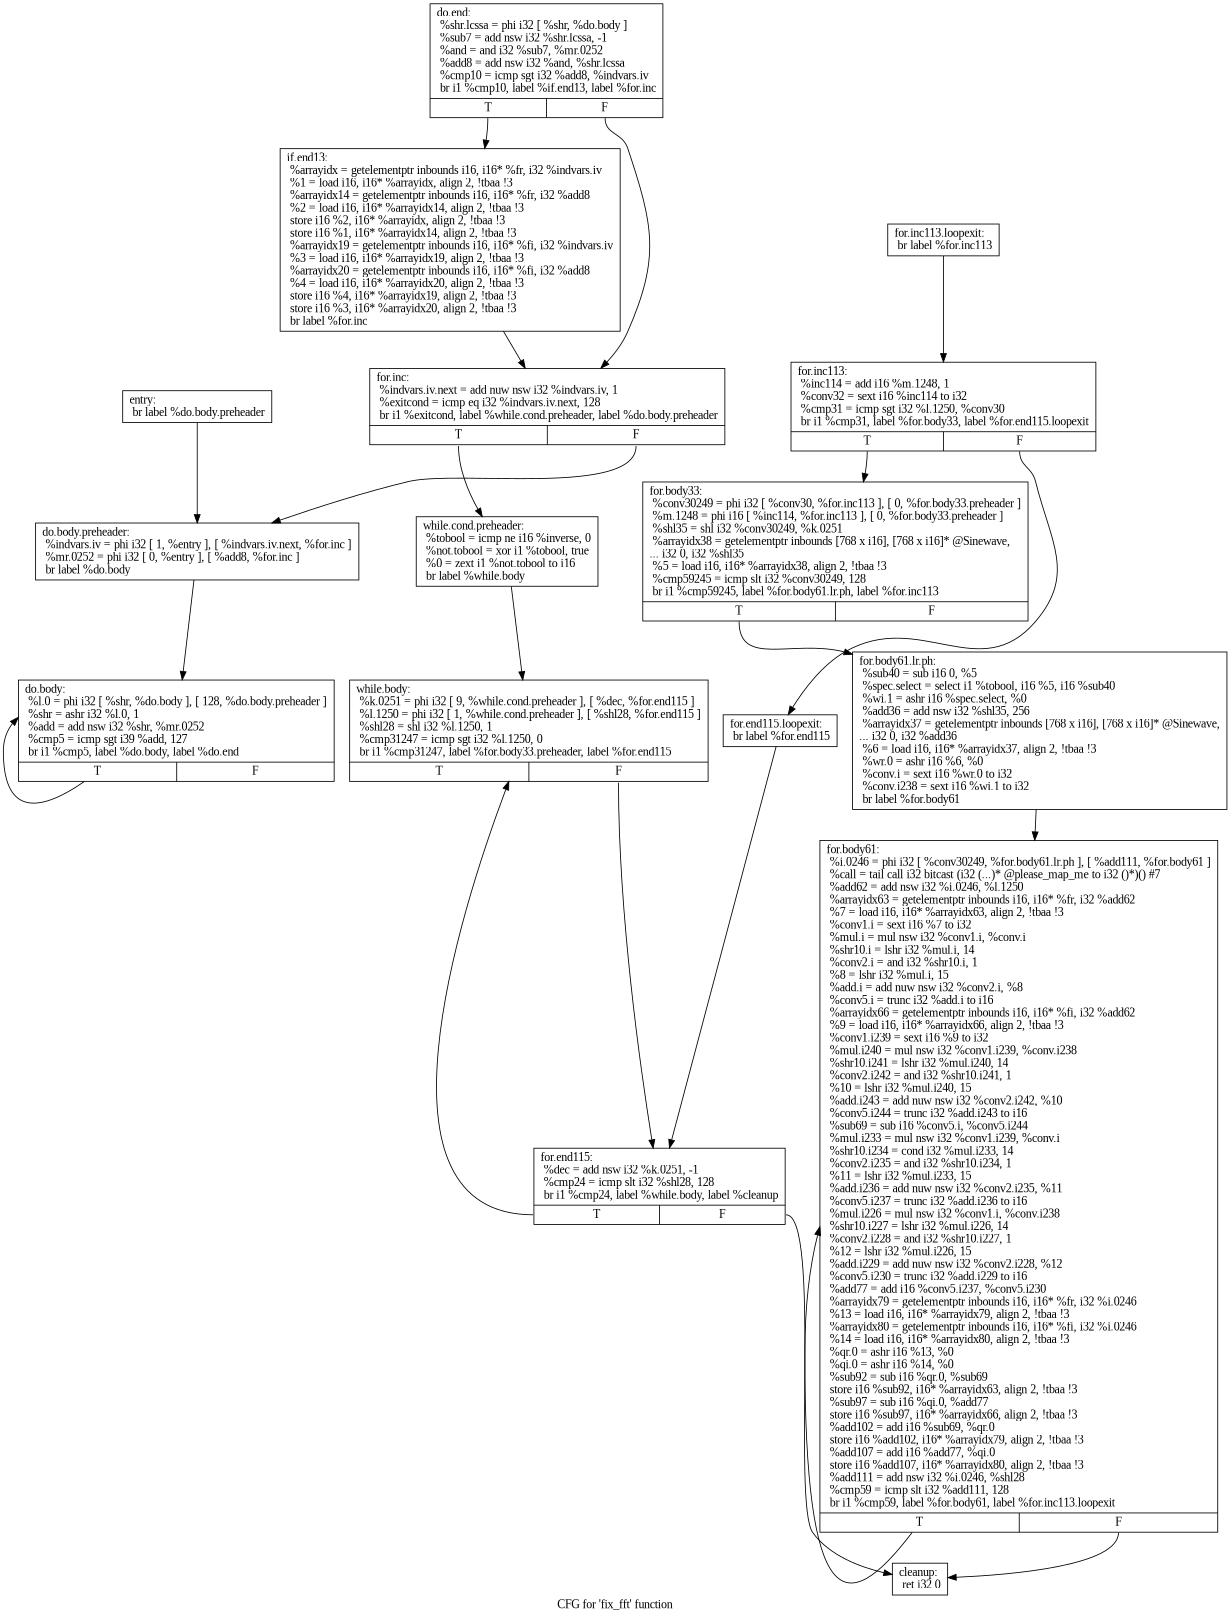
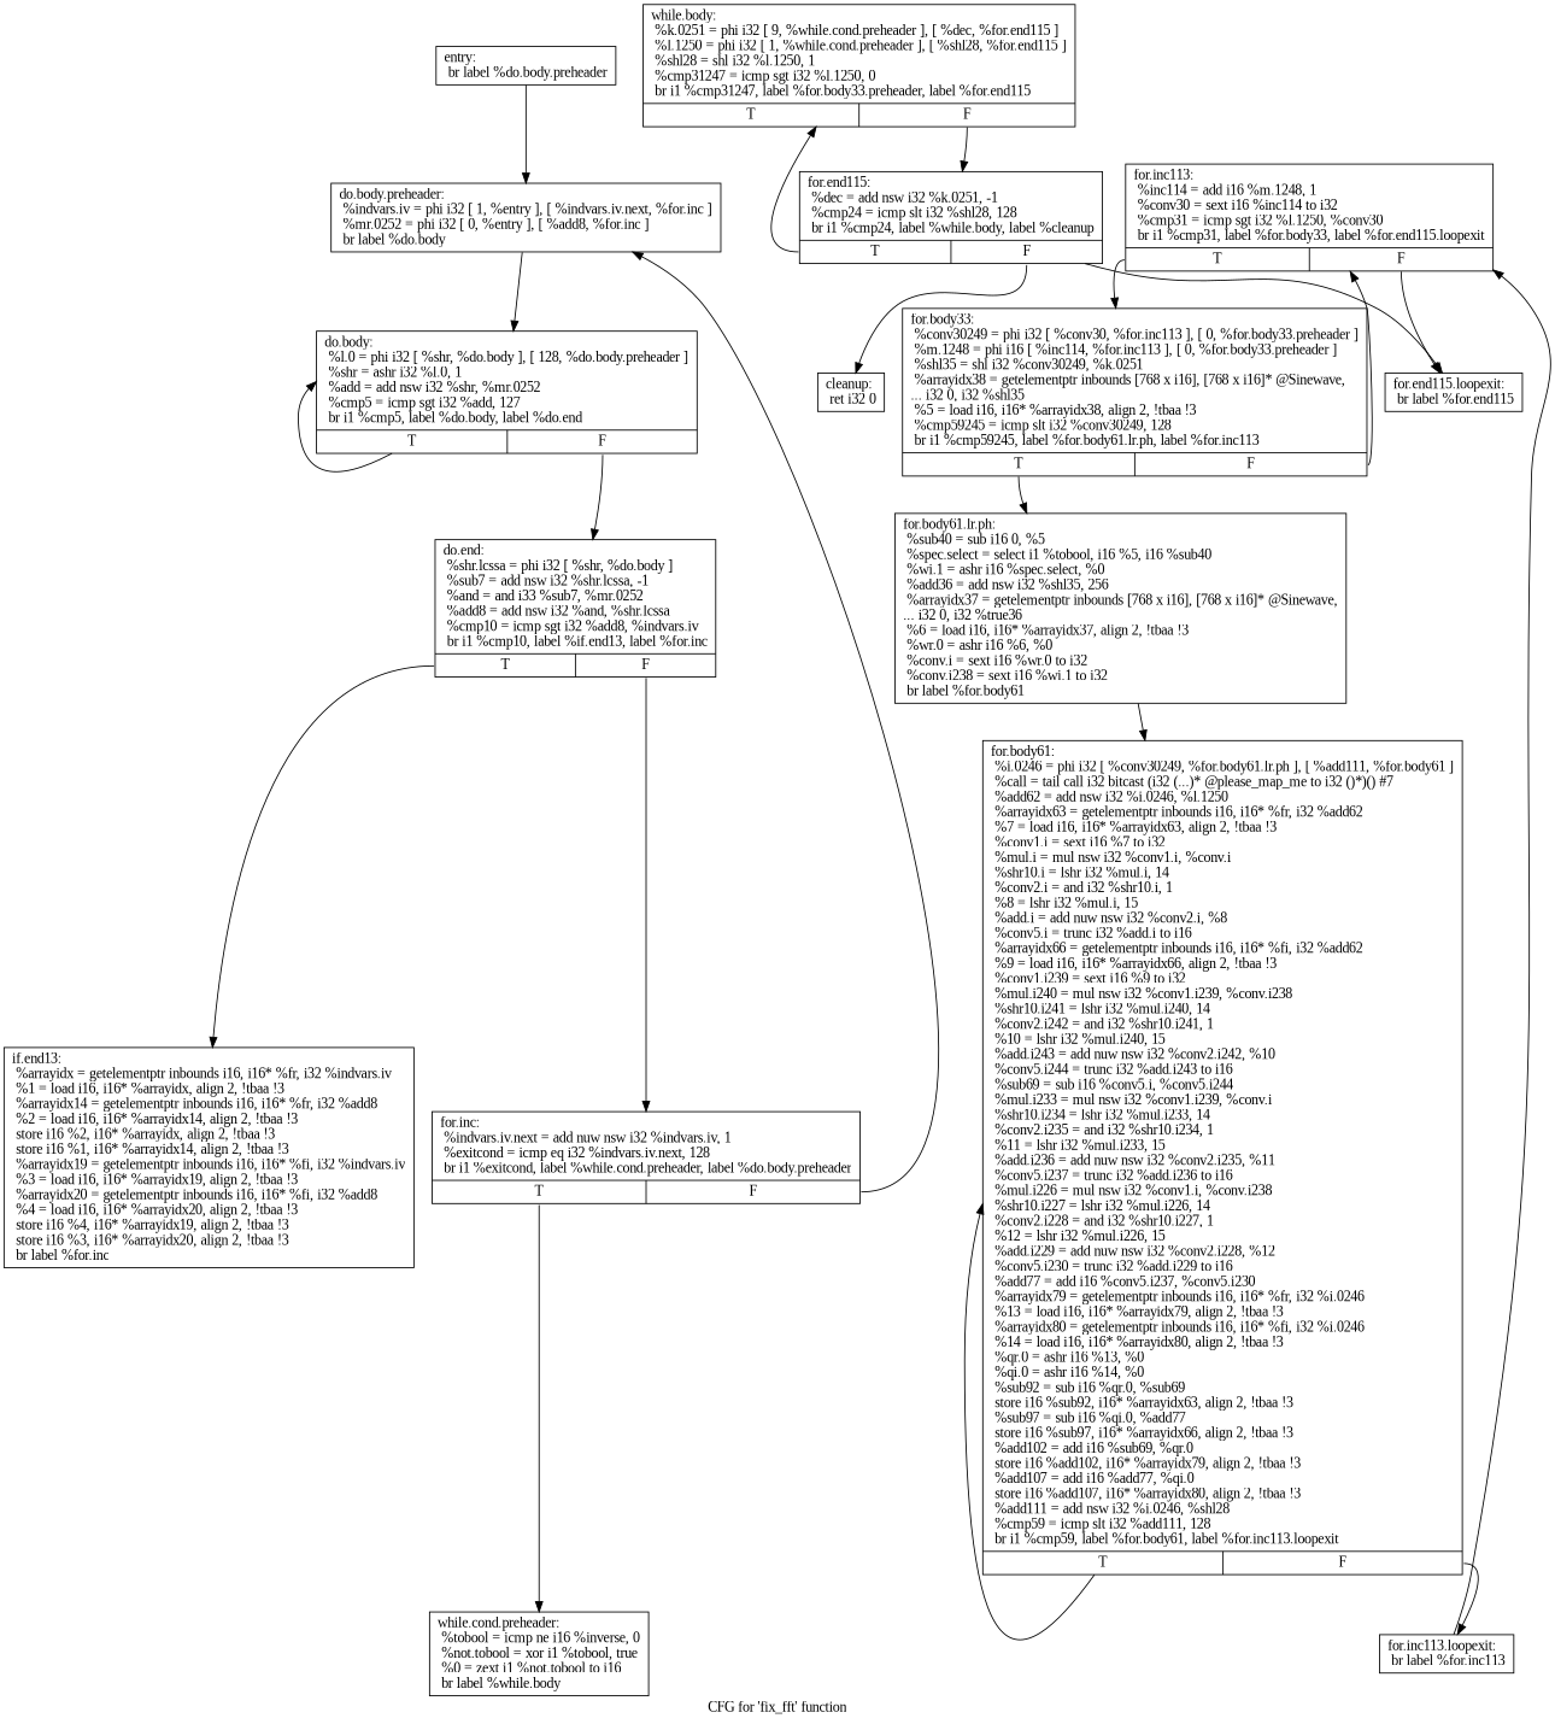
  digraph {
    fontname="Liberation Serif"
    label="CFG for 'fix_fft' function"
    node [fontname="Liberation Serif" shape=record]
    edge [fontname="Liberation Serif" tailport=s1]
    n1 [label="{entry:\l  br label %do.body.preheader\l}"]
    n2 [label="{do.body.preheader:                                \l  %indvars.iv = phi i32 [ 1, %entry ], [ %indvars.iv.next, %for.inc ]\l  %mr.0252 = phi i32 [ 0, %entry ], [ %add8, %for.inc ]\l  br label %do.body\l}"]
-   n3 [label="{do.body:                                          \l  %l.0 = phi i32 [ %shr, %do.body ], [ 128, %do.body.preheader ]\l  %shr = ashr i32 %l.0, 1\l  %add = add nsw i32 %shr, %mr.0252\l  %cmp5 = icmp sgt i39 %add, 127\l  br i1 %cmp5, label %do.body, label %do.end\l|{<s0>T|<s1>F}}"]
-   n4 [label="{do.end:                                           \l  %shr.lcssa = phi i32 [ %shr, %do.body ]\l  %sub7 = add nsw i32 %shr.lcssa, -1\l  %and = and i32 %sub7, %mr.0252\l  %add8 = add nsw i32 %and, %shr.lcssa\l  %cmp10 = icmp sgt i32 %add8, %indvars.iv\l  br i1 %cmp10, label %if.end13, label %for.inc\l|{<s0>T|<s1>F}}"]
+   n3 [label="{do.body:                                          \l  %l.0 = phi i32 [ %shr, %do.body ], [ 128, %do.body.preheader ]\l  %shr = ashr i32 %l.0, 1\l  %add = add nsw i32 %shr, %mr.0252\l  %cmp5 = icmp sgt i32 %add, 127\l  br i1 %cmp5, label %do.body, label %do.end\l|{<s0>T|<s1>F}}"]
+   n4 [label="{do.end:                                           \l  %shr.lcssa = phi i32 [ %shr, %do.body ]\l  %sub7 = add nsw i32 %shr.lcssa, -1\l  %and = and i33 %sub7, %mr.0252\l  %add8 = add nsw i32 %and, %shr.lcssa\l  %cmp10 = icmp sgt i32 %add8, %indvars.iv\l  br i1 %cmp10, label %if.end13, label %for.inc\l|{<s0>T|<s1>F}}"]
    n5 [label="{if.end13:                                         \l  %arrayidx = getelementptr inbounds i16, i16* %fr, i32 %indvars.iv\l  %1 = load i16, i16* %arrayidx, align 2, !tbaa !3\l  %arrayidx14 = getelementptr inbounds i16, i16* %fr, i32 %add8\l  %2 = load i16, i16* %arrayidx14, align 2, !tbaa !3\l  store i16 %2, i16* %arrayidx, align 2, !tbaa !3\l  store i16 %1, i16* %arrayidx14, align 2, !tbaa !3\l  %arrayidx19 = getelementptr inbounds i16, i16* %fi, i32 %indvars.iv\l  %3 = load i16, i16* %arrayidx19, align 2, !tbaa !3\l  %arrayidx20 = getelementptr inbounds i16, i16* %fi, i32 %add8\l  %4 = load i16, i16* %arrayidx20, align 2, !tbaa !3\l  store i16 %4, i16* %arrayidx19, align 2, !tbaa !3\l  store i16 %3, i16* %arrayidx20, align 2, !tbaa !3\l  br label %for.inc\l}"]
    n6 [label="{for.inc:                                          \l  %indvars.iv.next = add nuw nsw i32 %indvars.iv, 1\l  %exitcond = icmp eq i32 %indvars.iv.next, 128\l  br i1 %exitcond, label %while.cond.preheader, label %do.body.preheader\l|{<s0>T|<s1>F}}"]
    n7 [label="{while.cond.preheader:                             \l  %tobool = icmp ne i16 %inverse, 0\l  %not.tobool = xor i1 %tobool, true\l  %0 = zext i1 %not.tobool to i16\l  br label %while.body\l}"]
    n8 [label="{while.body:                                       \l  %k.0251 = phi i32 [ 9, %while.cond.preheader ], [ %dec, %for.end115 ]\l  %l.1250 = phi i32 [ 1, %while.cond.preheader ], [ %shl28, %for.end115 ]\l  %shl28 = shl i32 %l.1250, 1\l  %cmp31247 = icmp sgt i32 %l.1250, 0\l  br i1 %cmp31247, label %for.body33.preheader, label %for.end115\l|{<s0>T|<s1>F}}"]
    n9 [label="{for.end115:                                       \l  %dec = add nsw i32 %k.0251, -1\l  %cmp24 = icmp slt i32 %shl28, 128\l  br i1 %cmp24, label %while.body, label %cleanup\l|{<s0>T|<s1>F}}"]
    n10 [label="{cleanup:                                          \l  ret i32 0\l}"]
    n11 [label="{for.body33:                                       \l  %conv30249 = phi i32 [ %conv30, %for.inc113 ], [ 0, %for.body33.preheader ]\l  %m.1248 = phi i16 [ %inc114, %for.inc113 ], [ 0, %for.body33.preheader ]\l  %shl35 = shl i32 %conv30249, %k.0251\l  %arrayidx38 = getelementptr inbounds [768 x i16], [768 x i16]* @Sinewave,\l... i32 0, i32 %shl35\l  %5 = load i16, i16* %arrayidx38, align 2, !tbaa !3\l  %cmp59245 = icmp slt i32 %conv30249, 128\l  br i1 %cmp59245, label %for.body61.lr.ph, label %for.inc113\l|{<s0>T|<s1>F}}"]
-   n12 [label="{for.body61.lr.ph:                                 \l  %sub40 = sub i16 0, %5\l  %spec.select = select i1 %tobool, i16 %5, i16 %sub40\l  %wi.1 = ashr i16 %spec.select, %0\l  %add36 = add nsw i32 %shl35, 256\l  %arrayidx37 = getelementptr inbounds [768 x i16], [768 x i16]* @Sinewave,\l... i32 0, i32 %add36\l  %6 = load i16, i16* %arrayidx37, align 2, !tbaa !3\l  %wr.0 = ashr i16 %6, %0\l  %conv.i = sext i16 %wr.0 to i32\l  %conv.i238 = sext i16 %wi.1 to i32\l  br label %for.body61\l}"]
-   n13 [label="{for.inc113:                                       \l  %inc114 = add i16 %m.1248, 1\l  %conv32 = sext i16 %inc114 to i32\l  %cmp31 = icmp sgt i32 %l.1250, %conv30\l  br i1 %cmp31, label %for.body33, label %for.end115.loopexit\l|{<s0>T|<s1>F}}"]
-   n14 [label="{for.body61:                                       \l  %i.0246 = phi i32 [ %conv30249, %for.body61.lr.ph ], [ %add111, %for.body61 ]\l  %call = tail call i32 bitcast (i32 (...)* @please_map_me to i32 ()*)() #7\l  %add62 = add nsw i32 %i.0246, %l.1250\l  %arrayidx63 = getelementptr inbounds i16, i16* %fr, i32 %add62\l  %7 = load i16, i16* %arrayidx63, align 2, !tbaa !3\l  %conv1.i = sext i16 %7 to i32\l  %mul.i = mul nsw i32 %conv1.i, %conv.i\l  %shr10.i = lshr i32 %mul.i, 14\l  %conv2.i = and i32 %shr10.i, 1\l  %8 = lshr i32 %mul.i, 15\l  %add.i = add nuw nsw i32 %conv2.i, %8\l  %conv5.i = trunc i32 %add.i to i16\l  %arrayidx66 = getelementptr inbounds i16, i16* %fi, i32 %add62\l  %9 = load i16, i16* %arrayidx66, align 2, !tbaa !3\l  %conv1.i239 = sext i16 %9 to i32\l  %mul.i240 = mul nsw i32 %conv1.i239, %conv.i238\l  %shr10.i241 = lshr i32 %mul.i240, 14\l  %conv2.i242 = and i32 %shr10.i241, 1\l  %10 = lshr i32 %mul.i240, 15\l  %add.i243 = add nuw nsw i32 %conv2.i242, %10\l  %conv5.i244 = trunc i32 %add.i243 to i16\l  %sub69 = sub i16 %conv5.i, %conv5.i244\l  %mul.i233 = mul nsw i32 %conv1.i239, %conv.i\l  %shr10.i234 = cond i32 %mul.i233, 14\l  %conv2.i235 = and i32 %shr10.i234, 1\l  %11 = lshr i32 %mul.i233, 15\l  %add.i236 = add nuw nsw i32 %conv2.i235, %11\l  %conv5.i237 = trunc i32 %add.i236 to i16\l  %mul.i226 = mul nsw i32 %conv1.i, %conv.i238\l  %shr10.i227 = lshr i32 %mul.i226, 14\l  %conv2.i228 = and i32 %shr10.i227, 1\l  %12 = lshr i32 %mul.i226, 15\l  %add.i229 = add nuw nsw i32 %conv2.i228, %12\l  %conv5.i230 = trunc i32 %add.i229 to i16\l  %add77 = add i16 %conv5.i237, %conv5.i230\l  %arrayidx79 = getelementptr inbounds i16, i16* %fr, i32 %i.0246\l  %13 = load i16, i16* %arrayidx79, align 2, !tbaa !3\l  %arrayidx80 = getelementptr inbounds i16, i16* %fi, i32 %i.0246\l  %14 = load i16, i16* %arrayidx80, align 2, !tbaa !3\l  %qr.0 = ashr i16 %13, %0\l  %qi.0 = ashr i16 %14, %0\l  %sub92 = sub i16 %qr.0, %sub69\l  store i16 %sub92, i16* %arrayidx63, align 2, !tbaa !3\l  %sub97 = sub i16 %qi.0, %add77\l  store i16 %sub97, i16* %arrayidx66, align 2, !tbaa !3\l  %add102 = add i16 %sub69, %qr.0\l  store i16 %add102, i16* %arrayidx79, align 2, !tbaa !3\l  %add107 = add i16 %add77, %qi.0\l  store i16 %add107, i16* %arrayidx80, align 2, !tbaa !3\l  %add111 = add nsw i32 %i.0246, %shl28\l  %cmp59 = icmp slt i32 %add111, 128\l  br i1 %cmp59, label %for.body61, label %for.inc113.loopexit\l|{<s0>T|<s1>F}}"]
+   n12 [label="{for.body61.lr.ph:                                 \l  %sub40 = sub i16 0, %5\l  %spec.select = select i1 %tobool, i16 %5, i16 %sub40\l  %wi.1 = ashr i16 %spec.select, %0\l  %add36 = add nsw i32 %shl35, 256\l  %arrayidx37 = getelementptr inbounds [768 x i16], [768 x i16]* @Sinewave,\l... i32 0, i32 %true36\l  %6 = load i16, i16* %arrayidx37, align 2, !tbaa !3\l  %wr.0 = ashr i16 %6, %0\l  %conv.i = sext i16 %wr.0 to i32\l  %conv.i238 = sext i16 %wi.1 to i32\l  br label %for.body61\l}"]
+   n13 [label="{for.inc113:                                       \l  %inc114 = add i16 %m.1248, 1\l  %conv30 = sext i16 %inc114 to i32\l  %cmp31 = icmp sgt i32 %l.1250, %conv30\l  br i1 %cmp31, label %for.body33, label %for.end115.loopexit\l|{<s0>T|<s1>F}}"]
+   n14 [label="{for.body61:                                       \l  %i.0246 = phi i32 [ %conv30249, %for.body61.lr.ph ], [ %add111, %for.body61 ]\l  %call = tail call i32 bitcast (i32 (...)* @please_map_me to i32 ()*)() #7\l  %add62 = add nsw i32 %i.0246, %l.1250\l  %arrayidx63 = getelementptr inbounds i16, i16* %fr, i32 %add62\l  %7 = load i16, i16* %arrayidx63, align 2, !tbaa !3\l  %conv1.i = sext i16 %7 to i32\l  %mul.i = mul nsw i32 %conv1.i, %conv.i\l  %shr10.i = lshr i32 %mul.i, 14\l  %conv2.i = and i32 %shr10.i, 1\l  %8 = lshr i32 %mul.i, 15\l  %add.i = add nuw nsw i32 %conv2.i, %8\l  %conv5.i = trunc i32 %add.i to i16\l  %arrayidx66 = getelementptr inbounds i16, i16* %fi, i32 %add62\l  %9 = load i16, i16* %arrayidx66, align 2, !tbaa !3\l  %conv1.i239 = sext i16 %9 to i32\l  %mul.i240 = mul nsw i32 %conv1.i239, %conv.i238\l  %shr10.i241 = lshr i32 %mul.i240, 14\l  %conv2.i242 = and i32 %shr10.i241, 1\l  %10 = lshr i32 %mul.i240, 15\l  %add.i243 = add nuw nsw i32 %conv2.i242, %10\l  %conv5.i244 = trunc i32 %add.i243 to i16\l  %sub69 = sub i16 %conv5.i, %conv5.i244\l  %mul.i233 = mul nsw i32 %conv1.i239, %conv.i\l  %shr10.i234 = lshr i32 %mul.i233, 14\l  %conv2.i235 = and i32 %shr10.i234, 1\l  %11 = lshr i32 %mul.i233, 15\l  %add.i236 = add nuw nsw i32 %conv2.i235, %11\l  %conv5.i237 = trunc i32 %add.i236 to i16\l  %mul.i226 = mul nsw i32 %conv1.i, %conv.i238\l  %shr10.i227 = lshr i32 %mul.i226, 14\l  %conv2.i228 = and i32 %shr10.i227, 1\l  %12 = lshr i32 %mul.i226, 15\l  %add.i229 = add nuw nsw i32 %conv2.i228, %12\l  %conv5.i230 = trunc i32 %add.i229 to i16\l  %add77 = add i16 %conv5.i237, %conv5.i230\l  %arrayidx79 = getelementptr inbounds i16, i16* %fr, i32 %i.0246\l  %13 = load i16, i16* %arrayidx79, align 2, !tbaa !3\l  %arrayidx80 = getelementptr inbounds i16, i16* %fi, i32 %i.0246\l  %14 = load i16, i16* %arrayidx80, align 2, !tbaa !3\l  %qr.0 = ashr i16 %13, %0\l  %qi.0 = ashr i16 %14, %0\l  %sub92 = sub i16 %qr.0, %sub69\l  store i16 %sub92, i16* %arrayidx63, align 2, !tbaa !3\l  %sub97 = sub i16 %qi.0, %add77\l  store i16 %sub97, i16* %arrayidx66, align 2, !tbaa !3\l  %add102 = add i16 %sub69, %qr.0\l  store i16 %add102, i16* %arrayidx79, align 2, !tbaa !3\l  %add107 = add i16 %add77, %qi.0\l  store i16 %add107, i16* %arrayidx80, align 2, !tbaa !3\l  %add111 = add nsw i32 %i.0246, %shl28\l  %cmp59 = icmp slt i32 %add111, 128\l  br i1 %cmp59, label %for.body61, label %for.inc113.loopexit\l|{<s0>T|<s1>F}}"]
    n15 [label="{for.end115.loopexit:                              \l  br label %for.end115\l}"]
    n16 [label="{for.inc113.loopexit:                              \l  br label %for.inc113\l}"]
    n1 -> n2 [tailport=""]
    n2 -> n3 [tailport=""]
    n3 -> n3 [tailport=s0]
+   n3 -> n4
    n4 -> n5 [tailport=s0]
    n4 -> n6
-   n5 -> n6 [tailport=""]
    n6 -> n2
    n6 -> n7 [tailport=s0]
-   n7 -> n8 [tailport=""]
    n8 -> n9
    n9 -> n8 [tailport=s0]
    n9 -> n10
    n11 -> n12 [tailport=s0]
+   n11 -> n13
    n12 -> n14 [tailport=""]
    n13 -> n11 [tailport=s0]
    n13 -> n15
    n14 -> n14 [tailport=s0]
-   n14 -> n10
-   n15 -> n9 [tailport=""]
+   n14 -> n16
+   n9 -> n15 [tailport=""]
    n16 -> n13 [tailport=""]
  }
